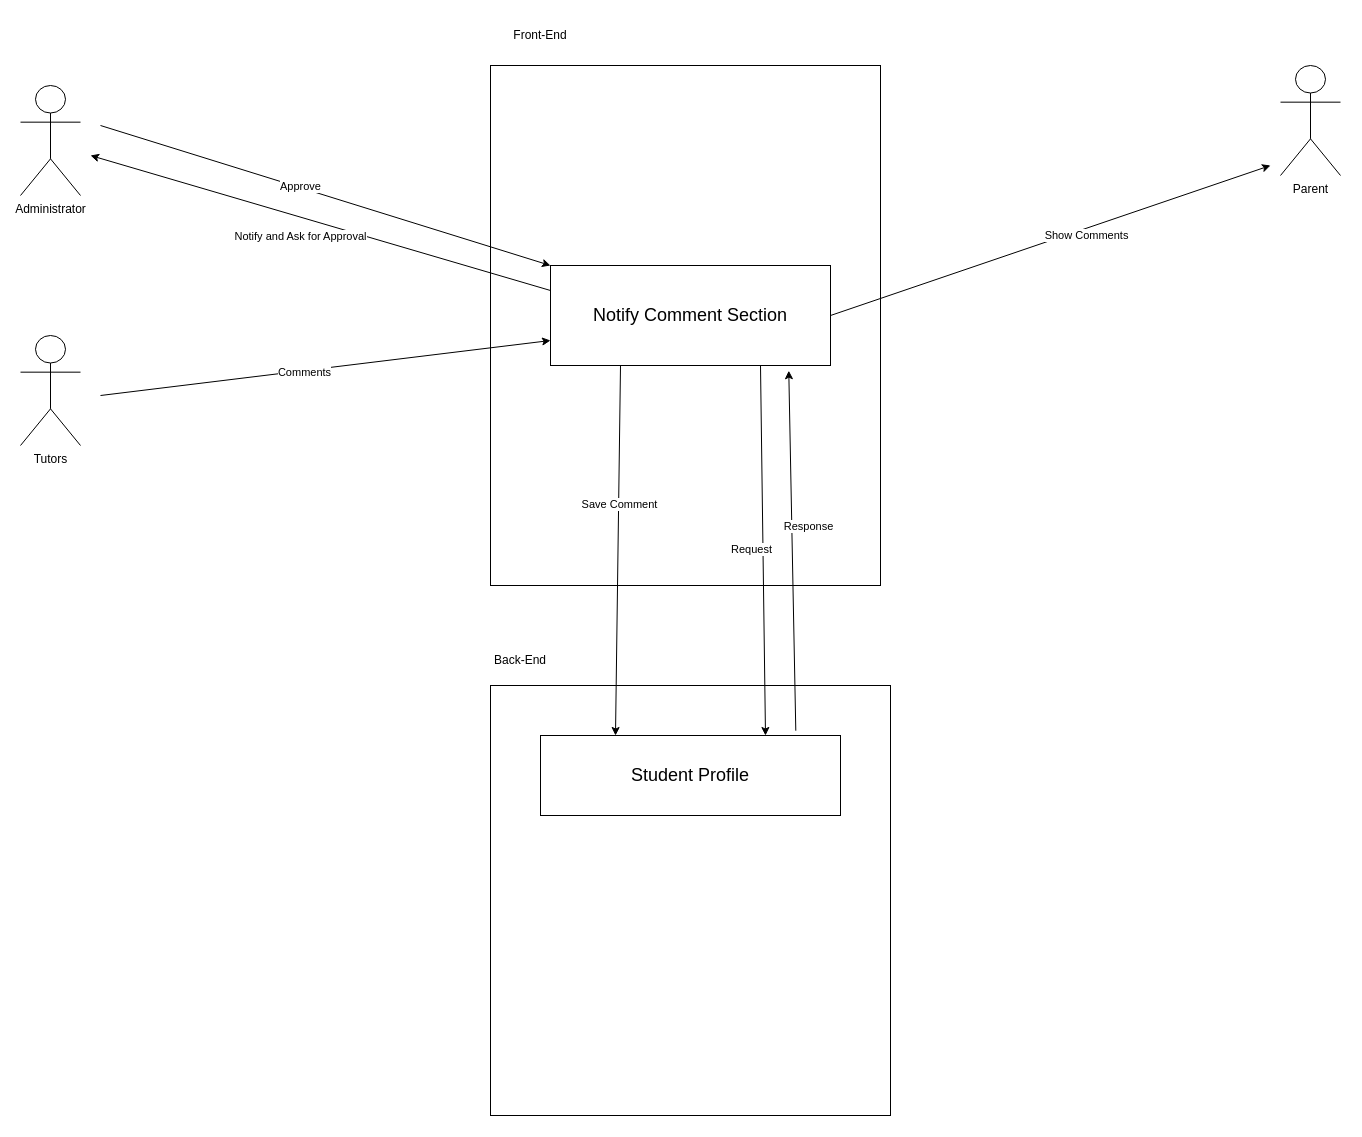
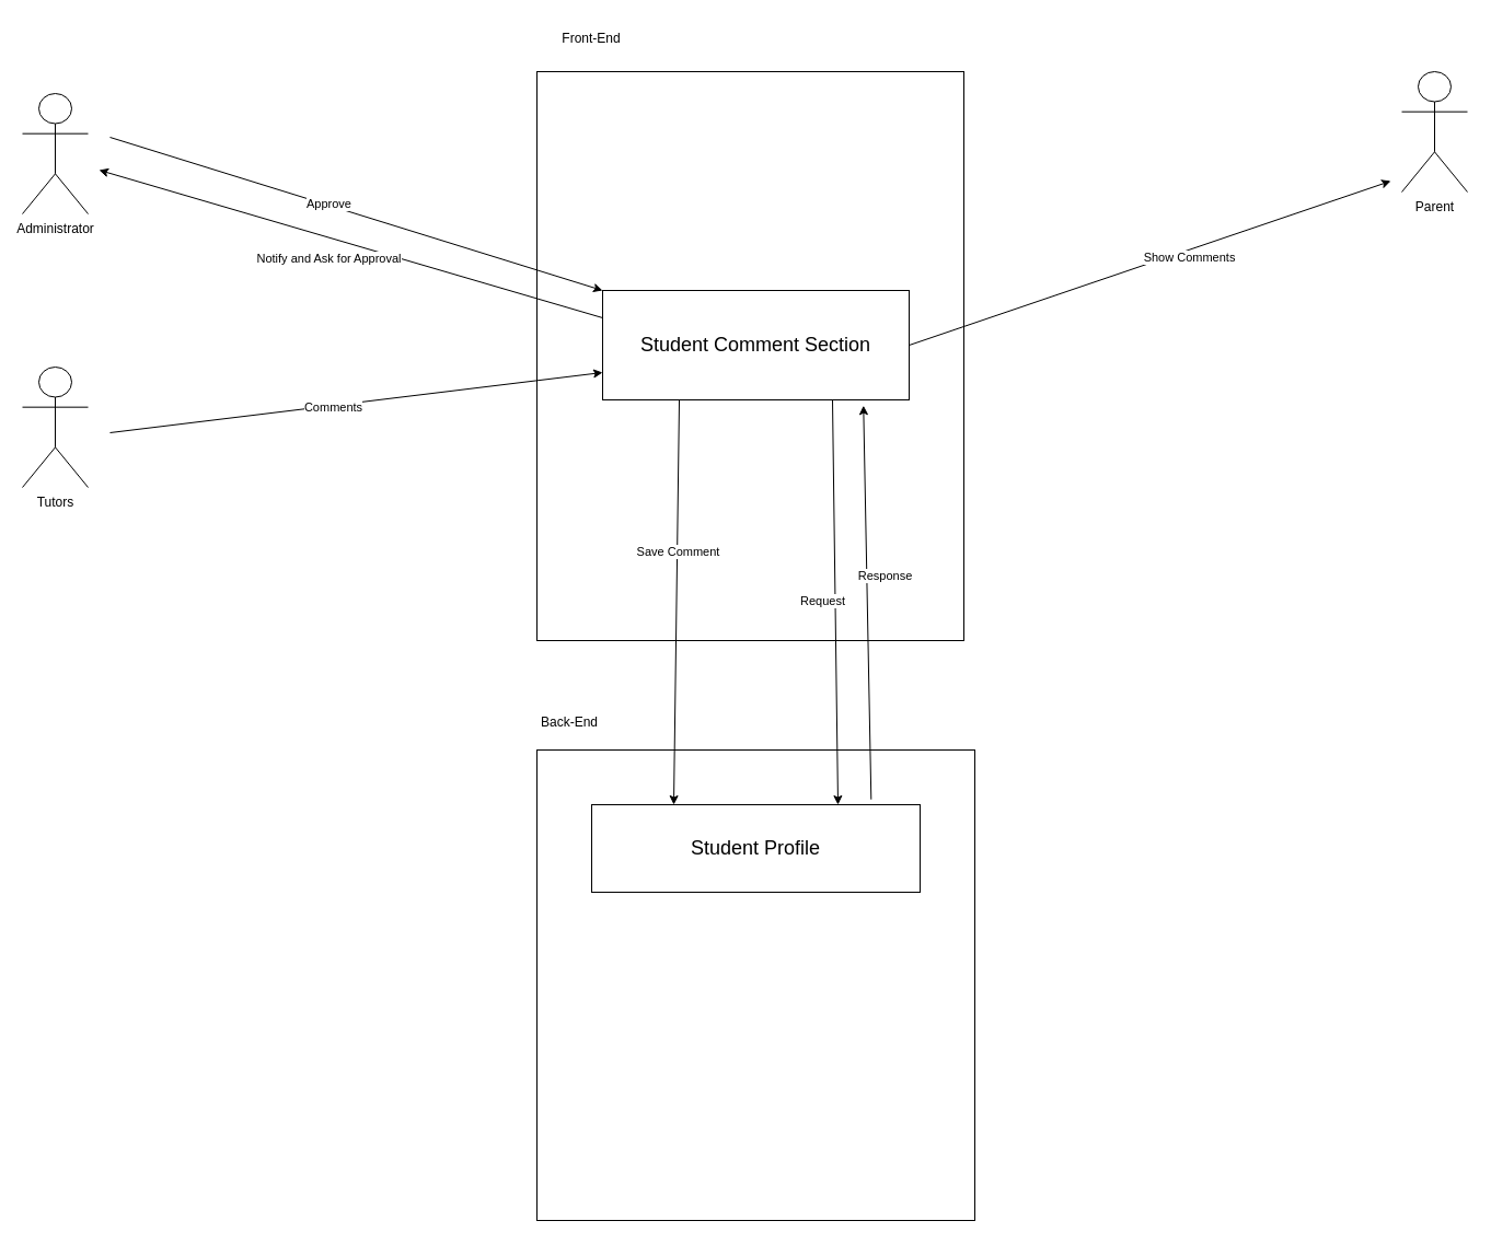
  <mxCell id="0" />
  <mxCell id="1" parent="0" />
  <mxCell id="2" value="" style="rounded=0;whiteSpace=wrap;html=1;" parent="1" vertex="1"><mxGeometry x="490" y="65" width="390" height="520" as="geometry" /></mxCell>
  <mxCell id="3" value="" style="rounded=0;whiteSpace=wrap;html=1;" parent="1" vertex="1"><mxGeometry x="490" y="685" width="400" height="430" as="geometry" /></mxCell>
  <mxCell id="4" value="&lt;font style=&quot;font-size: 18px;&quot;&gt;Student Profile&lt;/font&gt;" style="rounded=0;whiteSpace=wrap;html=1;" parent="1" vertex="1"><mxGeometry x="540" y="735" width="300" height="80" as="geometry" /></mxCell>
  <mxCell id="5" value="Administrator" style="shape=umlActor;verticalLabelPosition=bottom;verticalAlign=top;html=1;outlineConnect=0;" parent="1" vertex="1"><mxGeometry x="20" y="85" width="60" height="110" as="geometry" /></mxCell>
- <mxCell id="6" value="&lt;font style=&quot;font-size: 18px;&quot;&gt;Notify Comment Section&lt;/font&gt;" style="rounded=0;whiteSpace=wrap;html=1;" parent="1" vertex="1"><mxGeometry x="550" y="265" width="280" height="100" as="geometry" /></mxCell>
+ <mxCell id="6" value="&lt;font style=&quot;font-size: 18px;&quot;&gt;Student Comment Section&lt;/font&gt;" style="rounded=0;whiteSpace=wrap;html=1;" parent="1" vertex="1"><mxGeometry x="550" y="265" width="280" height="100" as="geometry" /></mxCell>
  <mxCell id="7" value="Front-End" style="text;html=1;strokeColor=none;fillColor=none;align=center;verticalAlign=middle;whiteSpace=wrap;rounded=0;" vertex="1" parent="1"><mxGeometry x="510" y="20" width="60" height="30" as="geometry" /></mxCell>
  <mxCell id="8" value="Back-End" style="text;html=1;strokeColor=none;fillColor=none;align=center;verticalAlign=middle;whiteSpace=wrap;rounded=0;" vertex="1" parent="1"><mxGeometry x="490" y="645" width="60" height="30" as="geometry" /></mxCell>
  <mxCell id="9" value="Tutors" style="shape=umlActor;verticalLabelPosition=bottom;verticalAlign=top;html=1;outlineConnect=0;" vertex="1" parent="1"><mxGeometry x="20" y="335" width="60" height="110" as="geometry" /></mxCell>
  <mxCell id="10" value="Parent" style="shape=umlActor;verticalLabelPosition=bottom;verticalAlign=top;html=1;outlineConnect=0;" vertex="1" parent="1"><mxGeometry x="1280" y="65" width="60" height="110" as="geometry" /></mxCell>
  <mxCell id="11" value="" style="endArrow=classic;html=1;rounded=0;entryX=0;entryY=0.75;entryDx=0;entryDy=0;" edge="1" parent="1" target="6"><mxGeometry width="50" height="50" relative="1" as="geometry"><mxPoint x="100" y="395" as="sourcePoint" /><mxPoint x="250" y="275" as="targetPoint" /></mxGeometry></mxCell>
  <mxCell id="12" value="Comments" style="edgeLabel;html=1;align=center;verticalAlign=middle;resizable=0;points=[];" vertex="1" connectable="0" parent="11"><mxGeometry x="-0.094" y="-1" relative="1" as="geometry"><mxPoint as="offset" /></mxGeometry></mxCell>
  <mxCell id="13" value="" style="endArrow=classic;html=1;rounded=0;exitX=0;exitY=0.25;exitDx=0;exitDy=0;" edge="1" parent="1" source="6"><mxGeometry width="50" height="50" relative="1" as="geometry"><mxPoint x="700" y="325" as="sourcePoint" /><mxPoint x="90" y="155" as="targetPoint" /></mxGeometry></mxCell>
  <mxCell id="14" value="Notify and Ask for Approval" style="edgeLabel;html=1;align=center;verticalAlign=middle;resizable=0;points=[];" vertex="1" connectable="0" parent="13"><mxGeometry x="0.004" y="1" relative="1" as="geometry"><mxPoint x="-19" y="12" as="offset" /></mxGeometry></mxCell>
  <mxCell id="15" value="" style="endArrow=classic;html=1;rounded=0;entryX=0;entryY=0;entryDx=0;entryDy=0;" edge="1" parent="1" target="6"><mxGeometry width="50" height="50" relative="1" as="geometry"><mxPoint x="100" y="125" as="sourcePoint" /><mxPoint x="750" y="275" as="targetPoint" /></mxGeometry></mxCell>
  <mxCell id="16" value="Approve" style="edgeLabel;html=1;align=center;verticalAlign=middle;resizable=0;points=[];" vertex="1" connectable="0" parent="15"><mxGeometry x="0.026" y="3" relative="1" as="geometry"><mxPoint x="-32" y="-9" as="offset" /></mxGeometry></mxCell>
  <mxCell id="17" value="" style="endArrow=classic;html=1;rounded=0;entryX=0.25;entryY=0;entryDx=0;entryDy=0;exitX=0.25;exitY=1;exitDx=0;exitDy=0;" edge="1" parent="1" source="6" target="4"><mxGeometry width="50" height="50" relative="1" as="geometry"><mxPoint x="700" y="435" as="sourcePoint" /><mxPoint x="750" y="385" as="targetPoint" /></mxGeometry></mxCell>
  <mxCell id="18" value="Save Comment" style="edgeLabel;html=1;align=center;verticalAlign=middle;resizable=0;points=[];" vertex="1" connectable="0" parent="17"><mxGeometry x="-0.253" relative="1" as="geometry"><mxPoint y="1" as="offset" /></mxGeometry></mxCell>
  <mxCell id="19" value="" style="endArrow=classic;html=1;rounded=0;exitX=0.851;exitY=-0.06;exitDx=0;exitDy=0;exitPerimeter=0;entryX=0.851;entryY=1.052;entryDx=0;entryDy=0;entryPerimeter=0;" edge="1" parent="1" source="4" target="6"><mxGeometry width="50" height="50" relative="1" as="geometry"><mxPoint x="700" y="435" as="sourcePoint" /><mxPoint x="750" y="385" as="targetPoint" /></mxGeometry></mxCell>
  <mxCell id="20" value="Response" style="edgeLabel;html=1;align=center;verticalAlign=middle;resizable=0;points=[];" vertex="1" connectable="0" parent="19"><mxGeometry x="0.215" y="-3" relative="1" as="geometry"><mxPoint x="13" y="14" as="offset" /></mxGeometry></mxCell>
  <mxCell id="21" value="" style="endArrow=classic;html=1;rounded=0;exitX=0.75;exitY=1;exitDx=0;exitDy=0;entryX=0.75;entryY=0;entryDx=0;entryDy=0;" edge="1" parent="1" source="6" target="4"><mxGeometry width="50" height="50" relative="1" as="geometry"><mxPoint x="700" y="435" as="sourcePoint" /><mxPoint x="750" y="385" as="targetPoint" /></mxGeometry></mxCell>
  <mxCell id="22" value="Request" style="edgeLabel;html=1;align=center;verticalAlign=middle;resizable=0;points=[];" vertex="1" connectable="0" parent="21"><mxGeometry x="-0.011" y="1" relative="1" as="geometry"><mxPoint x="-13" y="1" as="offset" /></mxGeometry></mxCell>
  <mxCell id="23" value="" style="endArrow=classic;html=1;rounded=0;exitX=1;exitY=0.5;exitDx=0;exitDy=0;" edge="1" parent="1" source="6"><mxGeometry width="50" height="50" relative="1" as="geometry"><mxPoint x="700" y="435" as="sourcePoint" /><mxPoint x="1270" y="165" as="targetPoint" /></mxGeometry></mxCell>
  <mxCell id="24" value="Show Comments" style="edgeLabel;html=1;align=center;verticalAlign=middle;resizable=0;points=[];" vertex="1" connectable="0" parent="23"><mxGeometry x="0.16" y="1" relative="1" as="geometry"><mxPoint y="8" as="offset" /></mxGeometry></mxCell>
